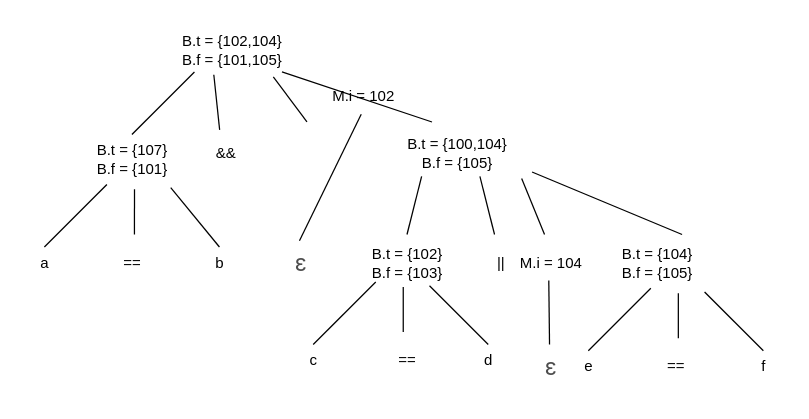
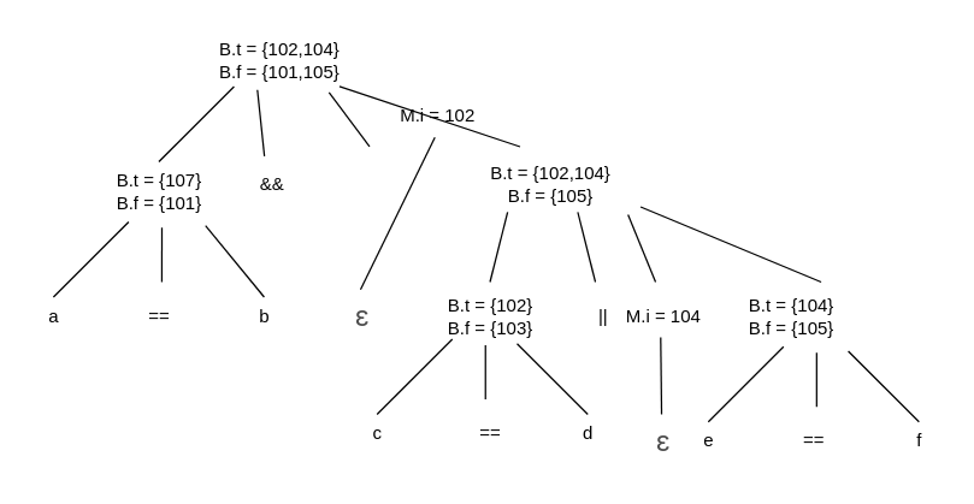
  <mxCell id="0" />
  <mxCell id="1" parent="0" />
  <mxCell id="2" value="B.t = {102,104}&lt;div&gt;B.f = {101,105}&lt;/div&gt;" style="text;html=1;align=center;verticalAlign=middle;resizable=0;points=[];autosize=1;strokeColor=none;fillColor=none;" vertex="1" parent="1"><mxGeometry x="135" y="20" width="100" height="40" as="geometry" /></mxCell>
  <mxCell id="3" value="" style="endArrow=none;html=1;rounded=0;" edge="1" parent="1"><mxGeometry width="50" height="50" relative="1" as="geometry"><mxPoint x="105" y="107" as="sourcePoint" /><mxPoint x="155" y="57" as="targetPoint" /></mxGeometry></mxCell>
  <mxCell id="4" value="B.t = {107}&lt;div&gt;B.f = {101}&lt;/div&gt;" style="text;html=1;align=center;verticalAlign=middle;resizable=0;points=[];autosize=1;strokeColor=none;fillColor=none;" vertex="1" parent="1"><mxGeometry x="65" y="107" width="80" height="40" as="geometry" /></mxCell>
  <mxCell id="5" value="" style="endArrow=none;html=1;rounded=0;" edge="1" parent="1"><mxGeometry width="50" height="50" relative="1" as="geometry"><mxPoint x="35" y="197" as="sourcePoint" /><mxPoint x="85" y="147" as="targetPoint" /></mxGeometry></mxCell>
  <mxCell id="6" value="" style="endArrow=none;html=1;rounded=0;entryX=0.526;entryY=1.093;entryDx=0;entryDy=0;entryPerimeter=0;" edge="1" parent="1" target="4"><mxGeometry width="50" height="50" relative="1" as="geometry"><mxPoint x="107" y="187" as="sourcePoint" /><mxPoint x="135" y="167" as="targetPoint" /></mxGeometry></mxCell>
  <mxCell id="7" value="" style="endArrow=none;html=1;rounded=0;entryX=0.888;entryY=1.064;entryDx=0;entryDy=0;entryPerimeter=0;" edge="1" parent="1" target="4"><mxGeometry width="50" height="50" relative="1" as="geometry"><mxPoint x="175" y="197" as="sourcePoint" /><mxPoint x="195" y="187" as="targetPoint" /></mxGeometry></mxCell>
  <mxCell id="8" value="a" style="text;html=1;align=center;verticalAlign=middle;resizable=0;points=[];autosize=1;strokeColor=none;fillColor=none;" vertex="1" parent="1"><mxGeometry x="20" y="195" width="30" height="30" as="geometry" /></mxCell>
  <mxCell id="9" value="==" style="text;html=1;align=center;verticalAlign=middle;resizable=0;points=[];autosize=1;strokeColor=none;fillColor=none;" vertex="1" parent="1"><mxGeometry x="85" y="195" width="40" height="30" as="geometry" /></mxCell>
  <mxCell id="10" value="b" style="text;html=1;align=center;verticalAlign=middle;resizable=0;points=[];autosize=1;strokeColor=none;fillColor=none;" vertex="1" parent="1"><mxGeometry x="160" y="195" width="30" height="30" as="geometry" /></mxCell>
  <mxCell id="11" value="&amp;amp;&amp;amp;" style="text;html=1;align=center;verticalAlign=middle;resizable=0;points=[];autosize=1;strokeColor=none;fillColor=none;" vertex="1" parent="1"><mxGeometry x="160" y="107" width="40" height="30" as="geometry" /></mxCell>
  <mxCell id="12" value="" style="endArrow=none;html=1;rounded=0;entryX=0.831;entryY=1.025;entryDx=0;entryDy=0;entryPerimeter=0;" edge="1" parent="1" target="2"><mxGeometry width="50" height="50" relative="1" as="geometry"><mxPoint x="245" y="97" as="sourcePoint" /><mxPoint x="265" y="97" as="targetPoint" /></mxGeometry></mxCell>
  <mxCell id="13" value="" style="endArrow=none;html=1;rounded=0;entryX=0.355;entryY=0.982;entryDx=0;entryDy=0;entryPerimeter=0;exitX=0.379;exitY=-0.124;exitDx=0;exitDy=0;exitPerimeter=0;" edge="1" parent="1" source="11" target="2"><mxGeometry width="50" height="50" relative="1" as="geometry"><mxPoint x="135" y="117" as="sourcePoint" /><mxPoint x="185" y="67" as="targetPoint" /></mxGeometry></mxCell>
  <mxCell id="14" value="M.i = 102" style="text;html=1;align=center;verticalAlign=middle;resizable=0;points=[];autosize=1;strokeColor=none;fillColor=none;" vertex="1" parent="1"><mxGeometry x="255" y="62" width="70" height="30" as="geometry" /></mxCell>
  <mxCell id="15" value="" style="endArrow=none;html=1;rounded=0;entryX=0.477;entryY=0.962;entryDx=0;entryDy=0;entryPerimeter=0;" edge="1" parent="1" target="14"><mxGeometry width="50" height="50" relative="1" as="geometry"><mxPoint x="239" y="192" as="sourcePoint" /><mxPoint x="255" y="162" as="targetPoint" /></mxGeometry></mxCell>
  <mxCell id="16" value="&lt;span style=&quot;color: rgb(77, 77, 77); font-family: -apple-system, &amp;quot;SF UI Text&amp;quot;, Arial, &amp;quot;PingFang SC&amp;quot;, &amp;quot;Hiragino Sans GB&amp;quot;, &amp;quot;Microsoft YaHei&amp;quot;, &amp;quot;WenQuanYi Micro Hei&amp;quot;, sans-serif; font-size: large; font-variant-ligatures: no-common-ligatures; text-align: start; text-wrap: wrap; background-color: rgb(255, 255, 255);&quot;&gt;ε&lt;/span&gt;" style="text;html=1;align=center;verticalAlign=middle;resizable=0;points=[];autosize=1;strokeColor=none;fillColor=none;" vertex="1" parent="1"><mxGeometry x="225" y="190" width="30" height="40" as="geometry" /></mxCell>
  <mxCell id="17" value="" style="endArrow=none;html=1;rounded=0;" edge="1" parent="1"><mxGeometry width="50" height="50" relative="1" as="geometry"><mxPoint x="345" y="97" as="sourcePoint" /><mxPoint x="225" y="57" as="targetPoint" /></mxGeometry></mxCell>
- <mxCell id="18" value="B.t = {100,104}&lt;div&gt;B.f = {105}&lt;/div&gt;" style="text;html=1;align=center;verticalAlign=middle;resizable=0;points=[];autosize=1;strokeColor=none;fillColor=none;" vertex="1" parent="1"><mxGeometry x="315" y="102" width="100" height="40" as="geometry" /></mxCell>
+ <mxCell id="18" value="B.t = {102,104}&lt;div&gt;B.f = {105}&lt;/div&gt;" style="text;html=1;align=center;verticalAlign=middle;resizable=0;points=[];autosize=1;strokeColor=none;fillColor=none;" vertex="1" parent="1"><mxGeometry x="315" y="102" width="100" height="40" as="geometry" /></mxCell>
  <mxCell id="19" value="" style="endArrow=none;html=1;rounded=0;entryX=0.217;entryY=0.961;entryDx=0;entryDy=0;entryPerimeter=0;" edge="1" parent="1" target="18"><mxGeometry width="50" height="50" relative="1" as="geometry"><mxPoint x="325" y="187" as="sourcePoint" /><mxPoint x="345" y="157" as="targetPoint" /></mxGeometry></mxCell>
  <mxCell id="20" value="B.t = {102}&lt;div&gt;B.f = {103}&lt;/div&gt;" style="text;html=1;align=center;verticalAlign=middle;resizable=0;points=[];autosize=1;strokeColor=none;fillColor=none;" vertex="1" parent="1"><mxGeometry x="285" y="190" width="80" height="40" as="geometry" /></mxCell>
  <mxCell id="21" value="" style="endArrow=none;html=1;rounded=0;entryX=0.683;entryY=0.961;entryDx=0;entryDy=0;entryPerimeter=0;" edge="1" parent="1" target="18"><mxGeometry width="50" height="50" relative="1" as="geometry"><mxPoint x="395" y="187" as="sourcePoint" /><mxPoint x="445" y="197" as="targetPoint" /></mxGeometry></mxCell>
  <mxCell id="22" value="||" style="text;html=1;align=center;verticalAlign=middle;resizable=0;points=[];autosize=1;strokeColor=none;fillColor=none;" vertex="1" parent="1"><mxGeometry x="385" y="195" width="30" height="30" as="geometry" /></mxCell>
  <mxCell id="23" value="" style="endArrow=none;html=1;rounded=0;exitX=1.017;exitY=1.004;exitDx=0;exitDy=0;exitPerimeter=0;" edge="1" parent="1" source="18"><mxGeometry width="50" height="50" relative="1" as="geometry"><mxPoint x="455" y="177" as="sourcePoint" /><mxPoint x="435" y="187" as="targetPoint" /></mxGeometry></mxCell>
  <mxCell id="24" value="M.i = 104" style="text;html=1;align=center;verticalAlign=middle;resizable=0;points=[];autosize=1;strokeColor=none;fillColor=none;" vertex="1" parent="1"><mxGeometry x="405" y="195" width="70" height="30" as="geometry" /></mxCell>
  <mxCell id="25" value="" style="endArrow=none;html=1;rounded=0;entryX=0.477;entryY=0.962;entryDx=0;entryDy=0;entryPerimeter=0;" edge="1" parent="1" target="24"><mxGeometry width="50" height="50" relative="1" as="geometry"><mxPoint x="439" y="275" as="sourcePoint" /><mxPoint x="455" y="245" as="targetPoint" /></mxGeometry></mxCell>
  <mxCell id="26" value="&lt;span style=&quot;color: rgb(77, 77, 77); font-family: -apple-system, &amp;quot;SF UI Text&amp;quot;, Arial, &amp;quot;PingFang SC&amp;quot;, &amp;quot;Hiragino Sans GB&amp;quot;, &amp;quot;Microsoft YaHei&amp;quot;, &amp;quot;WenQuanYi Micro Hei&amp;quot;, sans-serif; font-size: large; font-variant-ligatures: no-common-ligatures; text-align: start; text-wrap: wrap; background-color: rgb(255, 255, 255);&quot;&gt;ε&lt;/span&gt;" style="text;html=1;align=center;verticalAlign=middle;resizable=0;points=[];autosize=1;strokeColor=none;fillColor=none;" vertex="1" parent="1"><mxGeometry x="425" y="273" width="30" height="40" as="geometry" /></mxCell>
  <mxCell id="27" value="" style="endArrow=none;html=1;rounded=0;" edge="1" parent="1"><mxGeometry width="50" height="50" relative="1" as="geometry"><mxPoint x="545" y="187" as="sourcePoint" /><mxPoint x="425" y="137" as="targetPoint" /></mxGeometry></mxCell>
  <mxCell id="28" value="B.t = {104}&lt;div&gt;B.f = {105}&lt;/div&gt;" style="text;html=1;align=center;verticalAlign=middle;resizable=0;points=[];autosize=1;strokeColor=none;fillColor=none;" vertex="1" parent="1"><mxGeometry x="485" y="190" width="80" height="40" as="geometry" /></mxCell>
  <mxCell id="29" value="" style="endArrow=none;html=1;rounded=0;" edge="1" parent="1"><mxGeometry width="50" height="50" relative="1" as="geometry"><mxPoint x="250" y="275" as="sourcePoint" /><mxPoint x="300" y="225" as="targetPoint" /></mxGeometry></mxCell>
  <mxCell id="30" value="" style="endArrow=none;html=1;rounded=0;entryX=0.526;entryY=1.093;entryDx=0;entryDy=0;entryPerimeter=0;" edge="1" parent="1"><mxGeometry width="50" height="50" relative="1" as="geometry"><mxPoint x="322" y="265" as="sourcePoint" /><mxPoint x="322" y="229" as="targetPoint" /></mxGeometry></mxCell>
  <mxCell id="31" value="" style="endArrow=none;html=1;rounded=0;entryX=0.888;entryY=1.064;entryDx=0;entryDy=0;entryPerimeter=0;" edge="1" parent="1"><mxGeometry width="50" height="50" relative="1" as="geometry"><mxPoint x="390" y="275" as="sourcePoint" /><mxPoint x="343" y="228" as="targetPoint" /></mxGeometry></mxCell>
  <mxCell id="32" value="c" style="text;html=1;align=center;verticalAlign=middle;resizable=0;points=[];autosize=1;strokeColor=none;fillColor=none;" vertex="1" parent="1"><mxGeometry x="235" y="273" width="30" height="30" as="geometry" /></mxCell>
  <mxCell id="33" value="==" style="text;html=1;align=center;verticalAlign=middle;resizable=0;points=[];autosize=1;strokeColor=none;fillColor=none;" vertex="1" parent="1"><mxGeometry x="305" y="273" width="40" height="30" as="geometry" /></mxCell>
  <mxCell id="34" value="d" style="text;html=1;align=center;verticalAlign=middle;resizable=0;points=[];autosize=1;strokeColor=none;fillColor=none;" vertex="1" parent="1"><mxGeometry x="375" y="273" width="30" height="30" as="geometry" /></mxCell>
  <mxCell id="35" value="" style="endArrow=none;html=1;rounded=0;" edge="1" parent="1"><mxGeometry width="50" height="50" relative="1" as="geometry"><mxPoint x="470" y="280" as="sourcePoint" /><mxPoint x="520" y="230" as="targetPoint" /></mxGeometry></mxCell>
  <mxCell id="36" value="" style="endArrow=none;html=1;rounded=0;entryX=0.526;entryY=1.093;entryDx=0;entryDy=0;entryPerimeter=0;" edge="1" parent="1"><mxGeometry width="50" height="50" relative="1" as="geometry"><mxPoint x="542" y="270" as="sourcePoint" /><mxPoint x="542" y="234" as="targetPoint" /></mxGeometry></mxCell>
  <mxCell id="37" value="" style="endArrow=none;html=1;rounded=0;entryX=0.888;entryY=1.064;entryDx=0;entryDy=0;entryPerimeter=0;" edge="1" parent="1"><mxGeometry width="50" height="50" relative="1" as="geometry"><mxPoint x="610" y="280" as="sourcePoint" /><mxPoint x="563" y="233" as="targetPoint" /></mxGeometry></mxCell>
  <mxCell id="38" value="e" style="text;html=1;align=center;verticalAlign=middle;resizable=0;points=[];autosize=1;strokeColor=none;fillColor=none;" vertex="1" parent="1"><mxGeometry x="455" y="278" width="30" height="30" as="geometry" /></mxCell>
  <mxCell id="39" value="==" style="text;html=1;align=center;verticalAlign=middle;resizable=0;points=[];autosize=1;strokeColor=none;fillColor=none;" vertex="1" parent="1"><mxGeometry x="520" y="278" width="40" height="30" as="geometry" /></mxCell>
  <mxCell id="40" value="f" style="text;html=1;align=center;verticalAlign=middle;resizable=0;points=[];autosize=1;strokeColor=none;fillColor=none;" vertex="1" parent="1"><mxGeometry x="595" y="278" width="30" height="30" as="geometry" /></mxCell>
